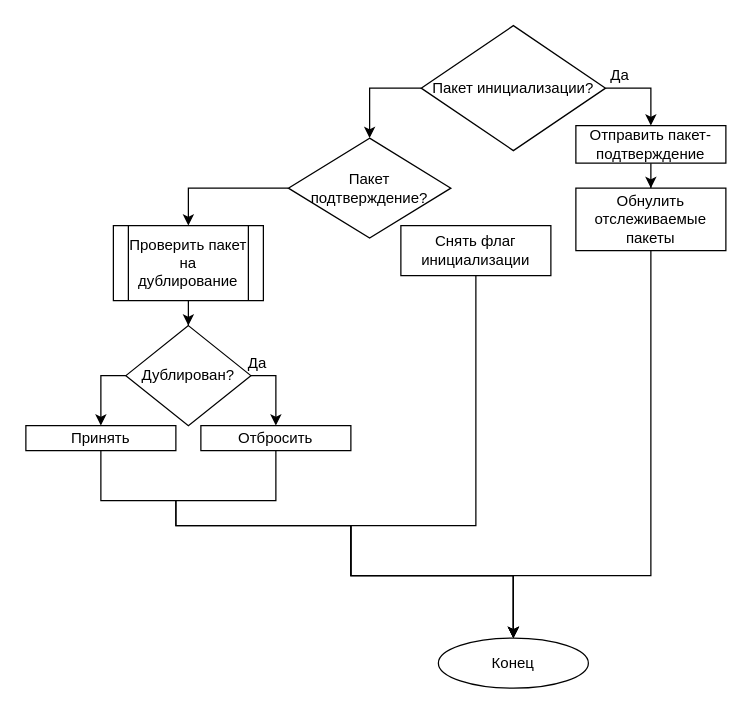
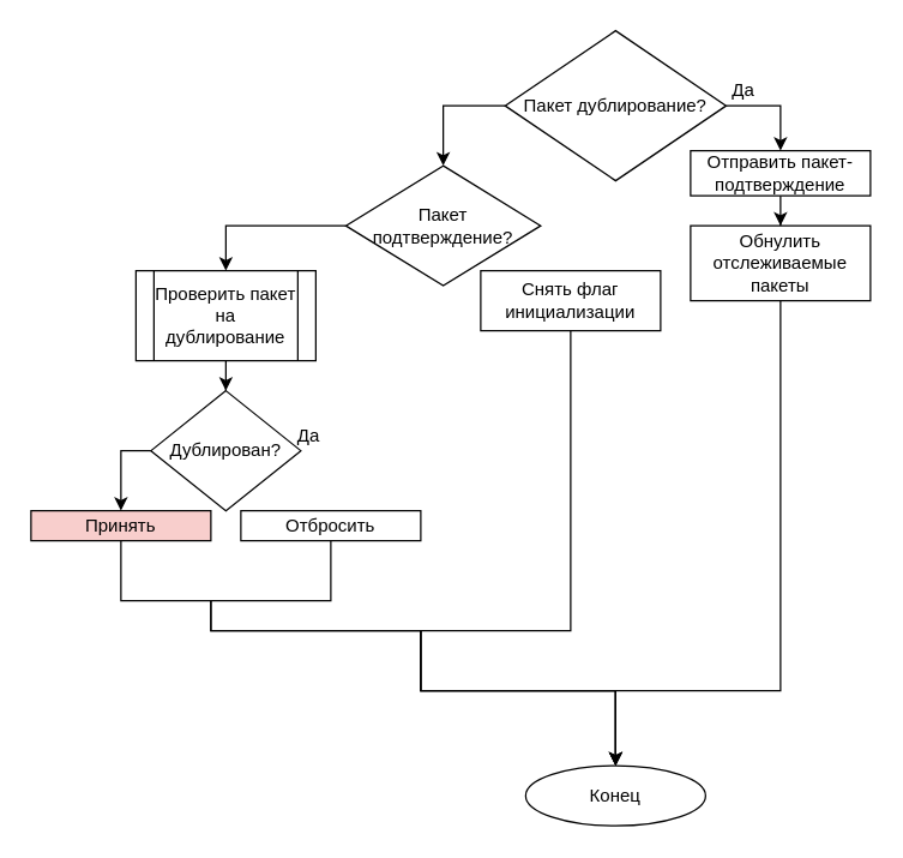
  <mxCell id="0" />
  <mxCell id="1" parent="0" />
  <mxCell id="2" style="edgeStyle=orthogonalEdgeStyle;rounded=0;orthogonalLoop=1;jettySize=auto;html=1;entryX=0.5;entryY=0;entryDx=0;entryDy=0;" edge="1" parent="1" source="4" target="6"><mxGeometry relative="1" as="geometry"><mxPoint x="530" y="100" as="targetPoint" /><Array as="points"><mxPoint x="520" y="70" /></Array></mxGeometry></mxCell>
  <mxCell id="3" style="edgeStyle=orthogonalEdgeStyle;rounded=0;orthogonalLoop=1;jettySize=auto;html=1;exitX=0;exitY=0.5;exitDx=0;exitDy=0;entryX=0.5;entryY=0;entryDx=0;entryDy=0;" edge="1" parent="1" source="4" target="22"><mxGeometry relative="1" as="geometry"><mxPoint x="270" y="120" as="targetPoint" /><Array as="points"><mxPoint x="295" y="70" /></Array></mxGeometry></mxCell>
- <mxCell id="4" value="Пакет инициализации?" style="rhombus;whiteSpace=wrap;html=1;" vertex="1" parent="1"><mxGeometry x="336.25" y="20" width="147.5" height="100" as="geometry" /></mxCell>
+ <mxCell id="4" value="Пакет дублирование?" style="rhombus;whiteSpace=wrap;html=1;" vertex="1" parent="1"><mxGeometry x="336.25" y="20" width="147.5" height="100" as="geometry" /></mxCell>
  <mxCell id="5" style="edgeStyle=orthogonalEdgeStyle;rounded=0;orthogonalLoop=1;jettySize=auto;html=1;exitX=0.5;exitY=1;exitDx=0;exitDy=0;" edge="1" parent="1" source="6" target="8"><mxGeometry relative="1" as="geometry" /></mxCell>
  <mxCell id="6" value="Отправить пакет-подтверждение" style="rounded=0;whiteSpace=wrap;html=1;" vertex="1" parent="1"><mxGeometry x="460" y="100" width="120" height="30" as="geometry" /></mxCell>
  <mxCell id="7" style="edgeStyle=orthogonalEdgeStyle;rounded=0;orthogonalLoop=1;jettySize=auto;html=1;" edge="1" parent="1" source="8"><mxGeometry relative="1" as="geometry"><mxPoint x="410" y="510" as="targetPoint" /><Array as="points"><mxPoint x="520" y="460" /><mxPoint x="410" y="460" /></Array></mxGeometry></mxCell>
  <mxCell id="8" value="Обнулить отслеживаемые пакеты" style="rounded=0;whiteSpace=wrap;html=1;" vertex="1" parent="1"><mxGeometry x="460" y="150" width="120" height="50" as="geometry" /></mxCell>
  <mxCell id="9" value="Да" style="text;html=1;align=center;verticalAlign=middle;resizable=0;points=[];autosize=1;strokeColor=none;fillColor=none;" vertex="1" parent="1"><mxGeometry x="480" y="50" width="30" height="20" as="geometry" /></mxCell>
  <mxCell id="10" style="edgeStyle=orthogonalEdgeStyle;rounded=0;orthogonalLoop=1;jettySize=auto;html=1;" edge="1" parent="1" source="11" target="14"><mxGeometry relative="1" as="geometry"><mxPoint x="150" y="260" as="targetPoint" /></mxGeometry></mxCell>
  <mxCell id="11" value="Проверить пакет на дублирование" style="shape=process;whiteSpace=wrap;html=1;backgroundOutline=1;" vertex="1" parent="1"><mxGeometry x="90" y="180" width="120" height="60" as="geometry" /></mxCell>
- <mxCell id="12" style="edgeStyle=orthogonalEdgeStyle;rounded=0;orthogonalLoop=1;jettySize=auto;html=1;entryX=0.5;entryY=0;entryDx=0;entryDy=0;exitX=1;exitY=0.5;exitDx=0;exitDy=0;" edge="1" parent="1" source="14" target="17"><mxGeometry relative="1" as="geometry"><mxPoint x="220" y="340" as="targetPoint" /></mxGeometry></mxCell>
  <mxCell id="13" style="edgeStyle=orthogonalEdgeStyle;rounded=0;orthogonalLoop=1;jettySize=auto;html=1;exitX=0;exitY=0.5;exitDx=0;exitDy=0;entryX=0.5;entryY=0;entryDx=0;entryDy=0;" edge="1" parent="1" source="14" target="19"><mxGeometry relative="1" as="geometry" /></mxCell>
  <mxCell id="14" value="Дублирован?" style="rhombus;whiteSpace=wrap;html=1;" vertex="1" parent="1"><mxGeometry x="100" y="260" width="100" height="80" as="geometry" /></mxCell>
  <mxCell id="15" value="Да" style="text;html=1;align=center;verticalAlign=middle;resizable=0;points=[];autosize=1;strokeColor=none;fillColor=none;" vertex="1" parent="1"><mxGeometry x="190" y="280" width="30" height="20" as="geometry" /></mxCell>
  <mxCell id="16" style="edgeStyle=orthogonalEdgeStyle;rounded=0;orthogonalLoop=1;jettySize=auto;html=1;" edge="1" parent="1" source="17"><mxGeometry relative="1" as="geometry"><mxPoint x="410" y="510" as="targetPoint" /><Array as="points"><mxPoint x="220" y="400" /><mxPoint x="140" y="400" /><mxPoint x="140" y="420" /><mxPoint x="280" y="420" /><mxPoint x="280" y="460" /><mxPoint x="410" y="460" /></Array></mxGeometry></mxCell>
  <mxCell id="17" value="Отбросить" style="rounded=0;whiteSpace=wrap;html=1;" vertex="1" parent="1"><mxGeometry x="160" y="340" width="120" height="20" as="geometry" /></mxCell>
  <mxCell id="18" style="edgeStyle=orthogonalEdgeStyle;rounded=0;orthogonalLoop=1;jettySize=auto;html=1;" edge="1" parent="1" source="19"><mxGeometry relative="1" as="geometry"><mxPoint x="410" y="510" as="targetPoint" /><Array as="points"><mxPoint x="80" y="400" /><mxPoint x="140" y="400" /><mxPoint x="140" y="420" /><mxPoint x="280" y="420" /><mxPoint x="280" y="460" /><mxPoint x="410" y="460" /></Array></mxGeometry></mxCell>
- <mxCell id="19" value="Принять" style="rounded=0;whiteSpace=wrap;html=1;" vertex="1" parent="1"><mxGeometry x="20" y="340" width="120" height="20" as="geometry" /></mxCell>
+ <mxCell id="19" value="Принять" style="rounded=0;whiteSpace=wrap;html=1;fillColor=#f8cecc;" vertex="1" parent="1"><mxGeometry x="20" y="340" width="120" height="20" as="geometry" /></mxCell>
  <mxCell id="20" value="Конец" style="ellipse;whiteSpace=wrap;html=1;" vertex="1" parent="1"><mxGeometry x="350" y="510" width="120" height="40" as="geometry" /></mxCell>
  <mxCell id="21" style="edgeStyle=orthogonalEdgeStyle;rounded=0;orthogonalLoop=1;jettySize=auto;html=1;exitX=0;exitY=0.5;exitDx=0;exitDy=0;entryX=0.5;entryY=0;entryDx=0;entryDy=0;" edge="1" parent="1" source="22" target="11"><mxGeometry relative="1" as="geometry" /></mxCell>
  <mxCell id="22" value="Пакет подтверждение?" style="rhombus;whiteSpace=wrap;html=1;" vertex="1" parent="1"><mxGeometry x="230" y="110" width="130" height="80" as="geometry" /></mxCell>
  <mxCell id="23" style="edgeStyle=orthogonalEdgeStyle;rounded=0;orthogonalLoop=1;jettySize=auto;html=1;" edge="1" parent="1" source="24"><mxGeometry relative="1" as="geometry"><mxPoint x="410" y="510" as="targetPoint" /><Array as="points"><mxPoint x="380" y="420" /><mxPoint x="280" y="420" /><mxPoint x="280" y="460" /><mxPoint x="410" y="460" /></Array></mxGeometry></mxCell>
  <mxCell id="24" value="Снять флаг инициализации" style="rounded=0;whiteSpace=wrap;html=1;" vertex="1" parent="1"><mxGeometry x="320" y="180" width="120" height="40" as="geometry" /></mxCell>
